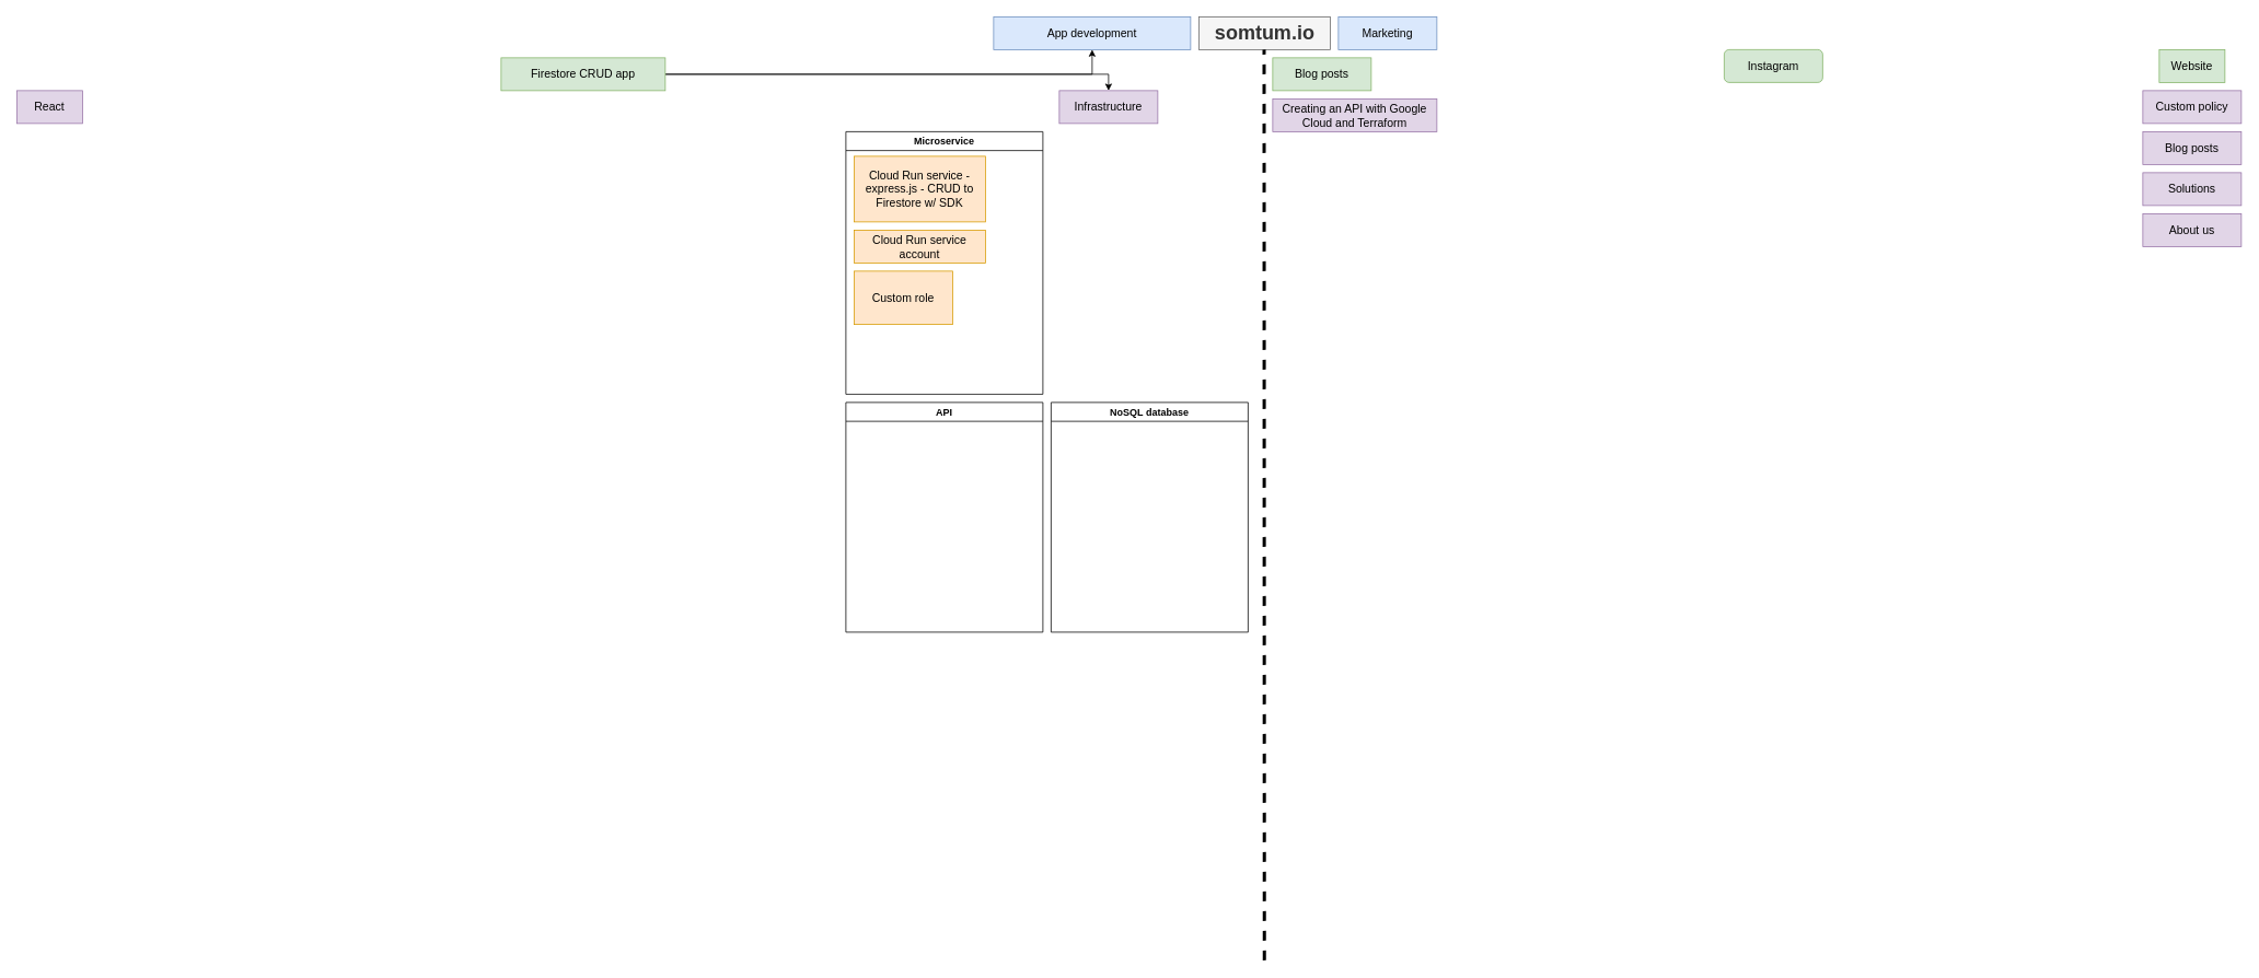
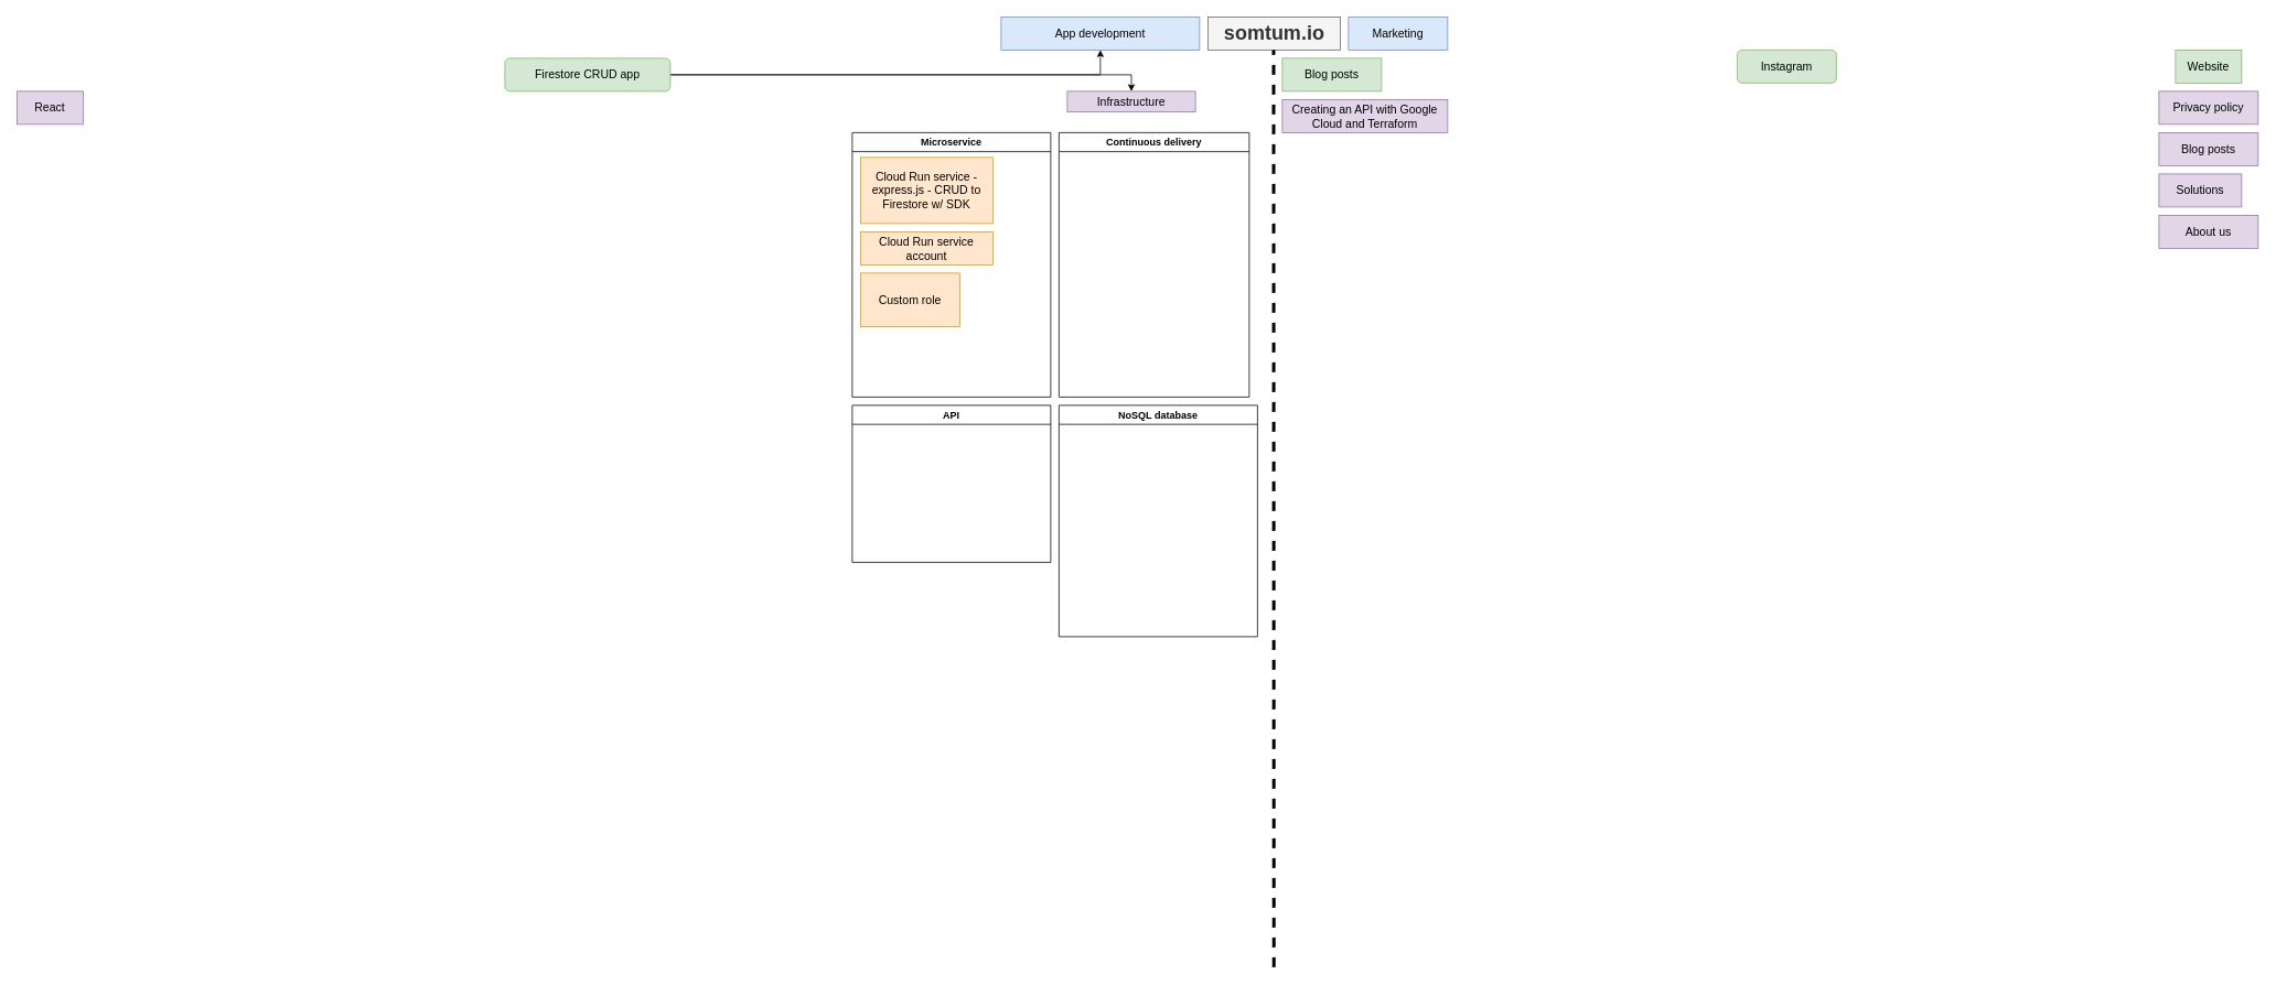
  <mxCell id="0" />
  <mxCell id="1" parent="0" />
  <mxCell id="2" value="somtum.io" style="text;strokeColor=#666666;fillColor=#f5f5f5;html=1;fontSize=24;fontStyle=1;verticalAlign=middle;align=center;fontColor=#333333;" parent="1" vertex="1"><mxGeometry x="1460" y="20" width="160" height="40" as="geometry" /></mxCell>
  <mxCell id="3" value="&lt;font style=&quot;font-size: 14px&quot;&gt;React&lt;/font&gt;" style="rounded=0;whiteSpace=wrap;html=1;fillColor=#e1d5e7;strokeColor=#9673a6;" parent="1" vertex="1"><mxGeometry x="20" y="110" width="80" height="40" as="geometry" /></mxCell>
  <mxCell id="4" value="&lt;font style=&quot;font-size: 14px&quot;&gt;Marketing&lt;br&gt;&lt;/font&gt;" style="rounded=0;whiteSpace=wrap;html=1;fillColor=#dae8fc;strokeColor=#6c8ebf;" parent="1" vertex="1"><mxGeometry x="1630" y="20" width="120" height="40" as="geometry" /></mxCell>
  <mxCell id="5" style="edgeStyle=orthogonalEdgeStyle;rounded=0;orthogonalLoop=1;jettySize=auto;html=1;entryX=0.5;entryY=0;entryDx=0;entryDy=0;" edge="1" parent="1" source="7" target="15"><mxGeometry relative="1" as="geometry" /></mxCell>
  <mxCell id="6" style="edgeStyle=orthogonalEdgeStyle;rounded=0;orthogonalLoop=1;jettySize=auto;html=1;" edge="1" parent="1" source="7" target="13"><mxGeometry relative="1" as="geometry" /></mxCell>
- <mxCell id="7" value="&lt;font style=&quot;font-size: 14px&quot;&gt;Firestore CRUD app&lt;br&gt;&lt;/font&gt;" style="rounded=0;whiteSpace=wrap;html=1;fillColor=#d5e8d4;strokeColor=#82b366;" parent="1" vertex="1"><mxGeometry x="610" y="70" width="200" height="40" as="geometry" /></mxCell>
+ <mxCell id="7" value="&lt;font style=&quot;font-size: 14px&quot;&gt;Firestore CRUD app&lt;br&gt;&lt;/font&gt;" style="whiteSpace=wrap;html=1;fillColor=#d5e8d4;strokeColor=#82b366;rounded=1;" parent="1" vertex="1"><mxGeometry x="610" y="70" width="200" height="40" as="geometry" /></mxCell>
  <mxCell id="8" style="edgeStyle=orthogonalEdgeStyle;rounded=0;orthogonalLoop=1;jettySize=auto;html=1;exitX=0.5;exitY=1;exitDx=0;exitDy=0;fontSize=14;" parent="1" source="3" target="3" edge="1"><mxGeometry relative="1" as="geometry" /></mxCell>
  <mxCell id="9" value="&lt;font style=&quot;font-size: 14px&quot;&gt;Blog posts&lt;br&gt;&lt;/font&gt;" style="rounded=0;whiteSpace=wrap;html=1;fillColor=#d5e8d4;strokeColor=#82b366;" parent="1" vertex="1"><mxGeometry x="1550" y="70" width="120" height="40" as="geometry" /></mxCell>
  <mxCell id="10" value="&lt;font style=&quot;font-size: 14px&quot;&gt;Website&lt;br&gt;&lt;/font&gt;" style="rounded=0;whiteSpace=wrap;html=1;fillColor=#d5e8d4;strokeColor=#82b366;" parent="1" vertex="1"><mxGeometry x="2630" y="60" width="80" height="40" as="geometry" /></mxCell>
  <mxCell id="11" value="Instagram" style="whiteSpace=wrap;html=1;fontSize=14;fillColor=#d5e8d4;strokeColor=#82b366;rounded=1;" parent="1" vertex="1"><mxGeometry x="2100" y="60" width="120" height="40" as="geometry" /></mxCell>
- <mxCell id="12" value="Custom policy" style="rounded=0;whiteSpace=wrap;html=1;fontSize=14;fillColor=#e1d5e7;strokeColor=#9673a6;" parent="1" vertex="1"><mxGeometry x="2610" y="110" width="120" height="40" as="geometry" /></mxCell>
+ <mxCell id="12" value="Privacy policy" style="rounded=0;whiteSpace=wrap;html=1;fontSize=14;fillColor=#e1d5e7;strokeColor=#9673a6;" parent="1" vertex="1"><mxGeometry x="2610" y="110" width="120" height="40" as="geometry" /></mxCell>
  <mxCell id="13" value="App development" style="rounded=0;whiteSpace=wrap;html=1;fontSize=14;fillColor=#dae8fc;strokeColor=#6c8ebf;" parent="1" vertex="1"><mxGeometry x="1210" y="20" width="240" height="40" as="geometry" /></mxCell>
  <mxCell id="14" value="" style="endArrow=none;html=1;rounded=0;fontSize=14;dashed=1;strokeWidth=4;" parent="1" edge="1"><mxGeometry width="50" height="50" relative="1" as="geometry"><mxPoint x="1539.84" y="1170" as="sourcePoint" /><mxPoint x="1539.5" y="60" as="targetPoint" /></mxGeometry></mxCell>
- <mxCell id="15" value="&lt;span style=&quot;font-size: 14px&quot;&gt;Infrastructure&lt;/span&gt;" style="rounded=0;whiteSpace=wrap;html=1;fillColor=#e1d5e7;strokeColor=#9673a6;" parent="1" vertex="1"><mxGeometry x="1290" y="110" width="120" height="40" as="geometry" /></mxCell>
+ <mxCell id="15" value="&lt;span style=&quot;font-size: 14px&quot;&gt;Infrastructure&lt;/span&gt;" style="rounded=0;whiteSpace=wrap;html=1;fillColor=#e1d5e7;strokeColor=#9673a6;" parent="1" vertex="1"><mxGeometry x="1290" y="110" width="155" height="25" as="geometry" /></mxCell>
  <mxCell id="16" value="Creating an API with Google Cloud and Terraform" style="rounded=0;whiteSpace=wrap;html=1;fontSize=14;fillColor=#e1d5e7;strokeColor=#9673a6;" parent="1" vertex="1"><mxGeometry x="1550" y="120" width="200" height="40" as="geometry" /></mxCell>
  <mxCell id="17" value="Blog posts" style="rounded=0;whiteSpace=wrap;html=1;fontSize=14;fillColor=#e1d5e7;strokeColor=#9673a6;" parent="1" vertex="1"><mxGeometry x="2610" y="160" width="120" height="40" as="geometry" /></mxCell>
- <mxCell id="18" value="Solutions" style="rounded=0;whiteSpace=wrap;html=1;fontSize=14;fillColor=#e1d5e7;strokeColor=#9673a6;" parent="1" vertex="1"><mxGeometry x="2610" y="210" width="120" height="40" as="geometry" /></mxCell>
+ <mxCell id="18" value="Solutions" style="rounded=0;whiteSpace=wrap;html=1;fontSize=14;fillColor=#e1d5e7;strokeColor=#9673a6;" parent="1" vertex="1"><mxGeometry x="2610" y="210" width="100" height="40" as="geometry" /></mxCell>
  <mxCell id="19" value="About us" style="rounded=0;whiteSpace=wrap;html=1;fontSize=14;fillColor=#e1d5e7;strokeColor=#9673a6;" parent="1" vertex="1"><mxGeometry x="2610" y="260" width="120" height="40" as="geometry" /></mxCell>
  <mxCell id="20" value="Microservice" style="swimlane;" vertex="1" parent="1"><mxGeometry x="1030" y="160" width="240" height="320" as="geometry"><mxRectangle x="1190" y="150" width="110" height="23" as="alternateBounds" /></mxGeometry></mxCell>
  <mxCell id="21" value="&lt;span style=&quot;font-size: 14px&quot;&gt;Cloud Run service - express.js - CRUD to Firestore w/ SDK&lt;/span&gt;" style="rounded=0;whiteSpace=wrap;html=1;fillColor=#ffe6cc;strokeColor=#d79b00;" vertex="1" parent="20"><mxGeometry x="10" y="30" width="160" height="80" as="geometry" /></mxCell>
  <mxCell id="22" value="&lt;span style=&quot;font-size: 14px&quot;&gt;Cloud Run service account&lt;br&gt;&lt;/span&gt;" style="rounded=0;whiteSpace=wrap;html=1;fillColor=#ffe6cc;strokeColor=#d79b00;" vertex="1" parent="20"><mxGeometry x="10" y="120" width="160" height="40" as="geometry" /></mxCell>
  <mxCell id="23" value="&lt;span style=&quot;font-size: 14px&quot;&gt;Custom role&lt;br&gt;&lt;/span&gt;" style="rounded=0;whiteSpace=wrap;html=1;fillColor=#ffe6cc;strokeColor=#d79b00;" vertex="1" parent="20"><mxGeometry x="10" y="170" width="120" height="65" as="geometry" /></mxCell>
- <mxCell id="25" value="API" style="swimlane;" vertex="1" parent="1"><mxGeometry x="1030" y="490" width="240" height="280" as="geometry" /></mxCell>
+ <mxCell id="24" value="Continuous delivery" style="swimlane;" vertex="1" parent="1"><mxGeometry x="1280" y="160" width="230" height="320" as="geometry" /></mxCell>
+ <mxCell id="25" value="API" style="swimlane;" vertex="1" parent="1"><mxGeometry x="1030" y="490" width="240" height="190" as="geometry" /></mxCell>
  <mxCell id="26" value="NoSQL database" style="swimlane;" vertex="1" parent="1"><mxGeometry x="1280" y="490" width="240" height="280" as="geometry" /></mxCell>
